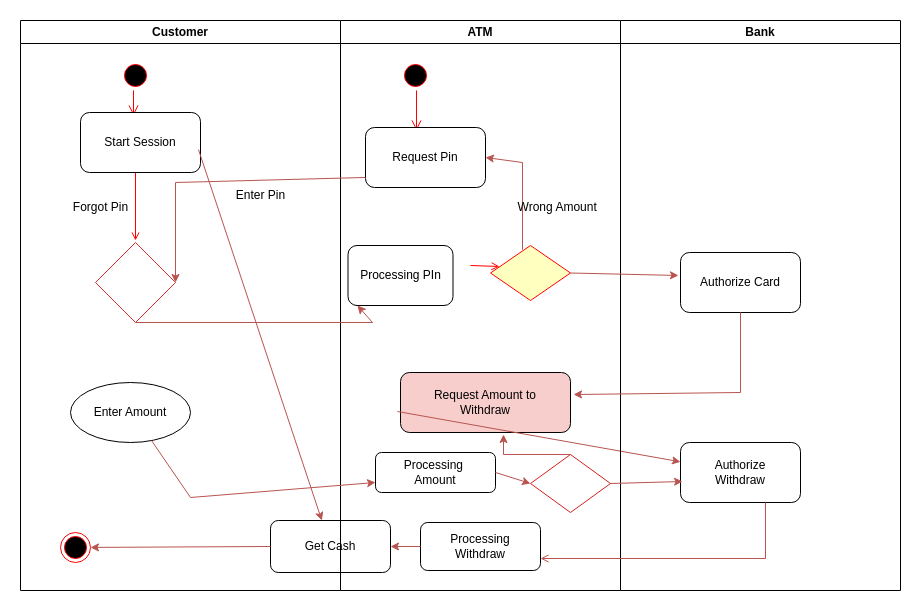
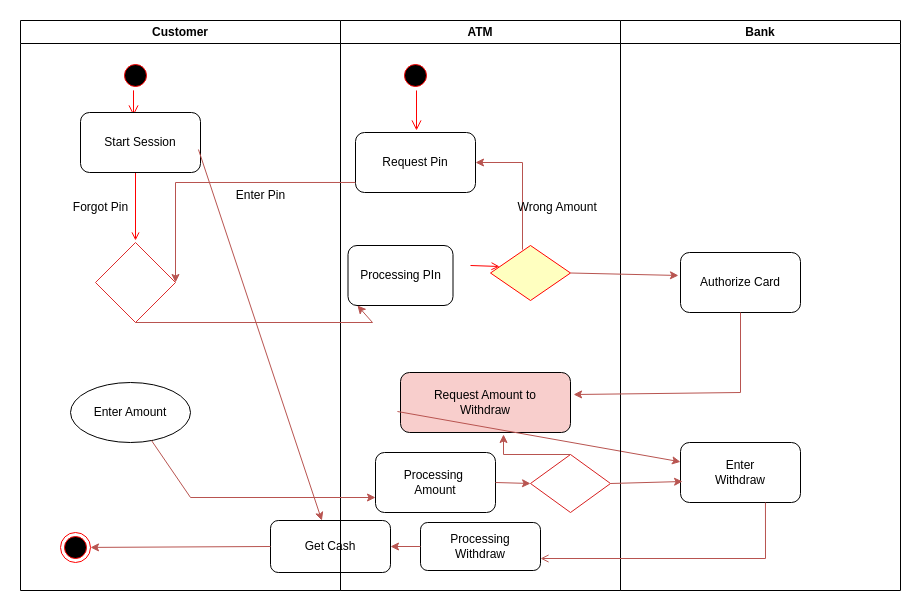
  <mxCell id="0" />
  <mxCell id="1" parent="0" />
  <mxCell id="2" value="ATM" style="swimlane;whiteSpace=wrap;" parent="1" vertex="1"><mxGeometry x="340" y="20" width="280" height="570" as="geometry" /></mxCell>
  <mxCell id="3" value="" style="ellipse;shape=startState;fillColor=#000000;strokeColor=#ff0000;" parent="2" vertex="1"><mxGeometry x="60" y="40" width="30" height="30" as="geometry" /></mxCell>
  <mxCell id="4" value="" style="edgeStyle=elbowEdgeStyle;elbow=horizontal;verticalAlign=bottom;endArrow=open;endSize=8;strokeColor=#FF0000;endFill=1;rounded=0" parent="2" source="3" edge="1"><mxGeometry x="40" y="20" as="geometry"><mxPoint x="75.5" y="110" as="targetPoint" /></mxGeometry></mxCell>
  <mxCell id="5" value="" style="rhombus;fillColor=#ffffc0;strokeColor=#ff0000;" parent="2" vertex="1"><mxGeometry x="150" y="225" width="80" height="55" as="geometry" /></mxCell>
  <mxCell id="6" value="" style="endArrow=open;strokeColor=#FF0000;endFill=1;rounded=0;entryX=0.113;entryY=0.382;entryDx=0;entryDy=0;entryPerimeter=0;" parent="2" target="5" edge="1"><mxGeometry relative="1" as="geometry"><mxPoint x="130" y="245" as="sourcePoint" /></mxGeometry></mxCell>
- <mxCell id="7" value="Request Pin" style="rounded=1;whiteSpace=wrap;html=1;" vertex="1" parent="2"><mxGeometry x="25" y="107" width="120" height="60" as="geometry" /></mxCell>
+ <mxCell id="7" value="Request Pin" style="rounded=1;whiteSpace=wrap;html=1;" vertex="1" parent="2"><mxGeometry x="15" y="112" width="120" height="60" as="geometry" /></mxCell>
  <mxCell id="8" value="Processing PIn" style="rounded=1;whiteSpace=wrap;html=1;" vertex="1" parent="2"><mxGeometry x="7.5" y="225" width="105" height="60" as="geometry" /></mxCell>
  <mxCell id="9" value="" style="endArrow=classic;html=1;rounded=0;entryX=1;entryY=0.5;entryDx=0;entryDy=0;fillColor=#f8cecc;strokeColor=#b85450;exitX=0.4;exitY=0.075;exitDx=0;exitDy=0;exitPerimeter=0;" edge="1" parent="2" source="5" target="7"><mxGeometry width="50" height="50" relative="1" as="geometry"><mxPoint x="235" y="142" as="sourcePoint" /><mxPoint x="35" y="172" as="targetPoint" /><Array as="points"><mxPoint x="182" y="142" /></Array></mxGeometry></mxCell>
  <mxCell id="10" value="&amp;nbsp; &amp;nbsp; &amp;nbsp; &amp;nbsp;Wrong Amount" style="text;html=1;align=center;verticalAlign=middle;resizable=0;points=[];autosize=1;strokeColor=none;fillColor=none;" vertex="1" parent="2"><mxGeometry x="155" y="172" width="100" height="30" as="geometry" /></mxCell>
  <mxCell id="11" value="Request Amount to&lt;div&gt;Withdraw&lt;/div&gt;" style="rounded=1;whiteSpace=wrap;html=1;fillColor=#f8cecc;" vertex="1" parent="2"><mxGeometry x="60" y="352" width="170" height="60" as="geometry" /></mxCell>
- <mxCell id="12" value="Processing&amp;nbsp;&lt;div&gt;Amount&lt;/div&gt;" style="rounded=1;whiteSpace=wrap;html=1;" vertex="1" parent="2"><mxGeometry x="35" y="432" width="120" height="40" as="geometry" /></mxCell>
+ <mxCell id="12" value="Processing&amp;nbsp;&lt;div&gt;Amount&lt;/div&gt;" style="rounded=1;whiteSpace=wrap;html=1;" vertex="1" parent="2"><mxGeometry x="35" y="432" width="120" height="60" as="geometry" /></mxCell>
  <mxCell id="13" value="" style="rhombus;whiteSpace=wrap;html=1;strokeColor=#d61f1f;" vertex="1" parent="2"><mxGeometry x="190" y="434" width="80" height="58" as="geometry" /></mxCell>
  <mxCell id="14" value="" style="endArrow=classic;html=1;rounded=0;entryX=0;entryY=0.5;entryDx=0;entryDy=0;exitX=1;exitY=0.5;exitDx=0;exitDy=0;fillColor=#f8cecc;strokeColor=#b85450;" edge="1" parent="2" source="12" target="13"><mxGeometry width="50" height="50" relative="1" as="geometry"><mxPoint x="-10" y="422" as="sourcePoint" /><mxPoint x="40" y="372" as="targetPoint" /></mxGeometry></mxCell>
  <mxCell id="15" value="" style="endArrow=classic;html=1;rounded=0;entryX=0.606;entryY=1.033;entryDx=0;entryDy=0;entryPerimeter=0;exitX=0.5;exitY=0;exitDx=0;exitDy=0;fillColor=#f8cecc;strokeColor=#b85450;" edge="1" parent="2" source="13" target="11"><mxGeometry width="50" height="50" relative="1" as="geometry"><mxPoint x="-10" y="422" as="sourcePoint" /><mxPoint x="40" y="372" as="targetPoint" /><Array as="points"><mxPoint x="163" y="434" /></Array></mxGeometry></mxCell>
  <mxCell id="16" value="Processing&lt;div&gt;Withdraw&lt;/div&gt;" style="rounded=1;whiteSpace=wrap;html=1;" vertex="1" parent="2"><mxGeometry x="80" y="502" width="120" height="48" as="geometry" /></mxCell>
  <mxCell id="17" value="Get Cash" style="rounded=1;whiteSpace=wrap;html=1;" vertex="1" parent="2"><mxGeometry x="-70" y="500" width="120" height="52" as="geometry" /></mxCell>
  <mxCell id="18" value="" style="endArrow=classic;html=1;rounded=0;entryX=1;entryY=0.5;entryDx=0;entryDy=0;exitX=0;exitY=0.5;exitDx=0;exitDy=0;fillColor=#f8cecc;strokeColor=#b85450;" edge="1" parent="2" source="16" target="17"><mxGeometry width="50" height="50" relative="1" as="geometry"><mxPoint x="-10" y="622" as="sourcePoint" /><mxPoint x="40" y="572" as="targetPoint" /></mxGeometry></mxCell>
  <mxCell id="19" value="Customer" style="swimlane;whiteSpace=wrap" parent="2" vertex="1"><mxGeometry x="-320" width="320" height="570" as="geometry" /></mxCell>
  <mxCell id="20" value="" style="ellipse;shape=startState;fillColor=#000000;strokeColor=#ff0000;" parent="19" vertex="1"><mxGeometry x="100" y="40" width="30" height="30" as="geometry" /></mxCell>
  <mxCell id="21" value="" style="edgeStyle=elbowEdgeStyle;elbow=horizontal;verticalAlign=bottom;endArrow=open;endSize=8;strokeColor=#FF0000;endFill=1;rounded=0;entryX=0.438;entryY=0.05;entryDx=0;entryDy=0;entryPerimeter=0;" parent="19" source="20" target="23" edge="1"><mxGeometry x="100" y="40" as="geometry"><mxPoint x="115.5" y="92" as="targetPoint" /></mxGeometry></mxCell>
  <mxCell id="22" value="" style="endArrow=open;strokeColor=#FF0000;endFill=1;rounded=0;" parent="19" edge="1"><mxGeometry relative="1" as="geometry"><mxPoint x="115" y="152" as="sourcePoint" /><mxPoint x="115" y="220" as="targetPoint" /></mxGeometry></mxCell>
  <mxCell id="23" value="Start Session" style="rounded=1;whiteSpace=wrap;html=1;" vertex="1" parent="19"><mxGeometry x="60" y="92" width="120" height="60" as="geometry" /></mxCell>
  <mxCell id="24" value="" style="rhombus;whiteSpace=wrap;html=1;strokeColor=#dd2c2c;" vertex="1" parent="19"><mxGeometry x="75" y="222" width="80" height="80" as="geometry" /></mxCell>
  <mxCell id="25" value="Enter Amount" style="ellipse;whiteSpace=wrap;html=1;" vertex="1" parent="19"><mxGeometry x="50" y="362" width="120" height="60" as="geometry" /></mxCell>
  <mxCell id="26" value="Forgot Pin" style="text;html=1;align=center;verticalAlign=middle;resizable=0;points=[];autosize=1;strokeColor=none;fillColor=none;" vertex="1" parent="19"><mxGeometry x="40" y="172" width="80" height="30" as="geometry" /></mxCell>
  <mxCell id="27" value="" style="ellipse;shape=endState;fillColor=#000000;strokeColor=#ff0000" parent="19" vertex="1"><mxGeometry x="40" y="512" width="30" height="30" as="geometry" /></mxCell>
  <mxCell id="28" value="" style="endArrow=classic;html=1;rounded=0;exitX=0.983;exitY=0.617;exitDx=0;exitDy=0;fillColor=#f8cecc;strokeColor=#b85450;exitPerimeter=0;" edge="1" parent="2" source="23" target="17"><mxGeometry width="50" height="50" relative="1" as="geometry"><mxPoint x="-10" y="222" as="sourcePoint" /><mxPoint x="40" y="172" as="targetPoint" /></mxGeometry></mxCell>
  <mxCell id="29" value="" style="endArrow=classic;html=1;rounded=0;entryX=1;entryY=0.5;entryDx=0;entryDy=0;exitX=0;exitY=0.833;exitDx=0;exitDy=0;fillColor=#f8cecc;strokeColor=#b85450;exitPerimeter=0;" edge="1" parent="2" source="7" target="24"><mxGeometry width="50" height="50" relative="1" as="geometry"><mxPoint x="-10" y="222" as="sourcePoint" /><mxPoint x="40" y="172" as="targetPoint" /><Array as="points"><mxPoint x="-165" y="162" /></Array></mxGeometry></mxCell>
  <mxCell id="30" value="" style="endArrow=classic;html=1;rounded=0;exitX=0.675;exitY=0.967;exitDx=0;exitDy=0;exitPerimeter=0;entryX=0;entryY=0.75;entryDx=0;entryDy=0;fillColor=#f8cecc;strokeColor=#b85450;" edge="1" parent="2" source="25" target="12"><mxGeometry width="50" height="50" relative="1" as="geometry"><mxPoint x="-10" y="322" as="sourcePoint" /><mxPoint x="40" y="272" as="targetPoint" /><Array as="points"><mxPoint x="-150" y="477" /></Array></mxGeometry></mxCell>
  <mxCell id="31" value="" style="endArrow=classic;html=1;rounded=0;exitX=-0.018;exitY=0.65;exitDx=0;exitDy=0;exitPerimeter=0;fillColor=#f8cecc;strokeColor=#b85450;" edge="1" parent="2" source="11" target="36"><mxGeometry width="50" height="50" relative="1" as="geometry"><mxPoint x="-10" y="322" as="sourcePoint" /><mxPoint x="40" y="272" as="targetPoint" /></mxGeometry></mxCell>
  <mxCell id="32" value="" style="endArrow=classic;html=1;rounded=0;exitX=0;exitY=0.5;exitDx=0;exitDy=0;fillColor=#f8cecc;strokeColor=#b85450;" edge="1" parent="2" source="17" target="27"><mxGeometry width="50" height="50" relative="1" as="geometry"><mxPoint x="-10" y="622" as="sourcePoint" /><mxPoint x="40" y="572" as="targetPoint" /></mxGeometry></mxCell>
  <mxCell id="33" value="" style="endArrow=classic;html=1;rounded=0;exitX=0.5;exitY=1;exitDx=0;exitDy=0;fillColor=#f8cecc;strokeColor=#b85450;entryX=0.09;entryY=1;entryDx=0;entryDy=0;entryPerimeter=0;" edge="1" parent="2" source="24" target="8"><mxGeometry width="50" height="50" relative="1" as="geometry"><mxPoint x="-50" y="222" as="sourcePoint" /><mxPoint x="14" y="282" as="targetPoint" /><Array as="points"><mxPoint x="32" y="302" /></Array></mxGeometry></mxCell>
  <mxCell id="34" value="Bank" style="swimlane;whiteSpace=wrap;startSize=23;" parent="1" vertex="1"><mxGeometry x="620" y="20" width="280" height="570" as="geometry" /></mxCell>
  <mxCell id="35" value="Authorize Card" style="rounded=1;whiteSpace=wrap;html=1;" vertex="1" parent="34"><mxGeometry x="60" y="232" width="120" height="60" as="geometry" /></mxCell>
- <mxCell id="36" value="Authorize&lt;div&gt;Withdraw&lt;/div&gt;" style="rounded=1;whiteSpace=wrap;html=1;" vertex="1" parent="34"><mxGeometry x="60" y="422" width="120" height="60" as="geometry" /></mxCell>
+ <mxCell id="36" value="Enter&lt;div&gt;Withdraw&lt;/div&gt;" style="rounded=1;whiteSpace=wrap;html=1;" vertex="1" parent="34"><mxGeometry x="60" y="422" width="120" height="60" as="geometry" /></mxCell>
  <mxCell id="37" value="Enter Pin" style="text;html=1;align=center;verticalAlign=middle;resizable=0;points=[];autosize=1;strokeColor=none;fillColor=none;" vertex="1" parent="1"><mxGeometry x="225" y="180" width="70" height="30" as="geometry" /></mxCell>
  <mxCell id="38" value="" style="endArrow=classic;html=1;rounded=0;exitX=1;exitY=0.5;exitDx=0;exitDy=0;entryX=-0.017;entryY=0.383;entryDx=0;entryDy=0;entryPerimeter=0;fillColor=#f8cecc;strokeColor=#b85450;" edge="1" parent="1" source="5" target="35"><mxGeometry width="50" height="50" relative="1" as="geometry"><mxPoint x="330" y="342" as="sourcePoint" /><mxPoint x="380" y="292" as="targetPoint" /></mxGeometry></mxCell>
  <mxCell id="39" value="" style="endArrow=classic;html=1;rounded=0;entryX=1.018;entryY=0.367;entryDx=0;entryDy=0;entryPerimeter=0;exitX=0.5;exitY=1;exitDx=0;exitDy=0;fillColor=#f8cecc;strokeColor=#b85450;" edge="1" parent="1" source="35" target="11"><mxGeometry width="50" height="50" relative="1" as="geometry"><mxPoint x="330" y="342" as="sourcePoint" /><mxPoint x="380" y="292" as="targetPoint" /><Array as="points"><mxPoint x="740" y="392" /></Array></mxGeometry></mxCell>
  <mxCell id="40" value="" style="endArrow=classic;html=1;rounded=0;entryX=0.017;entryY=0.65;entryDx=0;entryDy=0;exitX=1;exitY=0.5;exitDx=0;exitDy=0;entryPerimeter=0;fillColor=#f8cecc;strokeColor=#b85450;" edge="1" parent="1" source="13" target="36"><mxGeometry width="50" height="50" relative="1" as="geometry"><mxPoint x="330" y="442" as="sourcePoint" /><mxPoint x="380" y="392" as="targetPoint" /></mxGeometry></mxCell>
  <mxCell id="41" value="" style="endArrow=open;strokeColor=#b85450;endFill=1;rounded=0;entryX=1;entryY=0.75;entryDx=0;entryDy=0;exitX=0.708;exitY=1;exitDx=0;exitDy=0;exitPerimeter=0;fillColor=#f8cecc;" parent="1" source="36" target="16" edge="1"><mxGeometry relative="1" as="geometry"><mxPoint x="765" y="475" as="sourcePoint" /><mxPoint x="600" y="552" as="targetPoint" /><Array as="points"><mxPoint x="765" y="558" /></Array></mxGeometry></mxCell>
